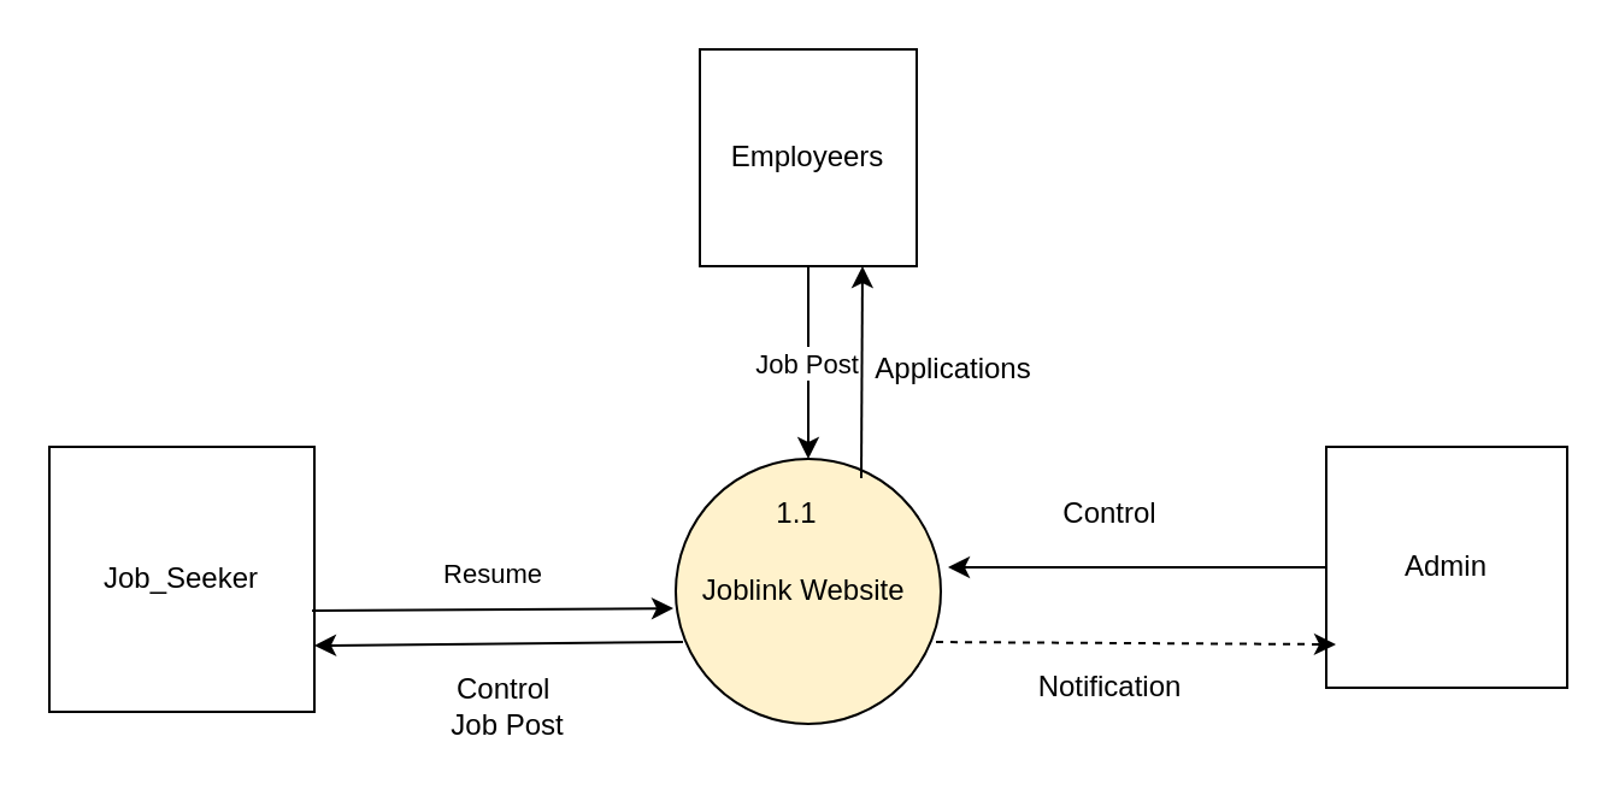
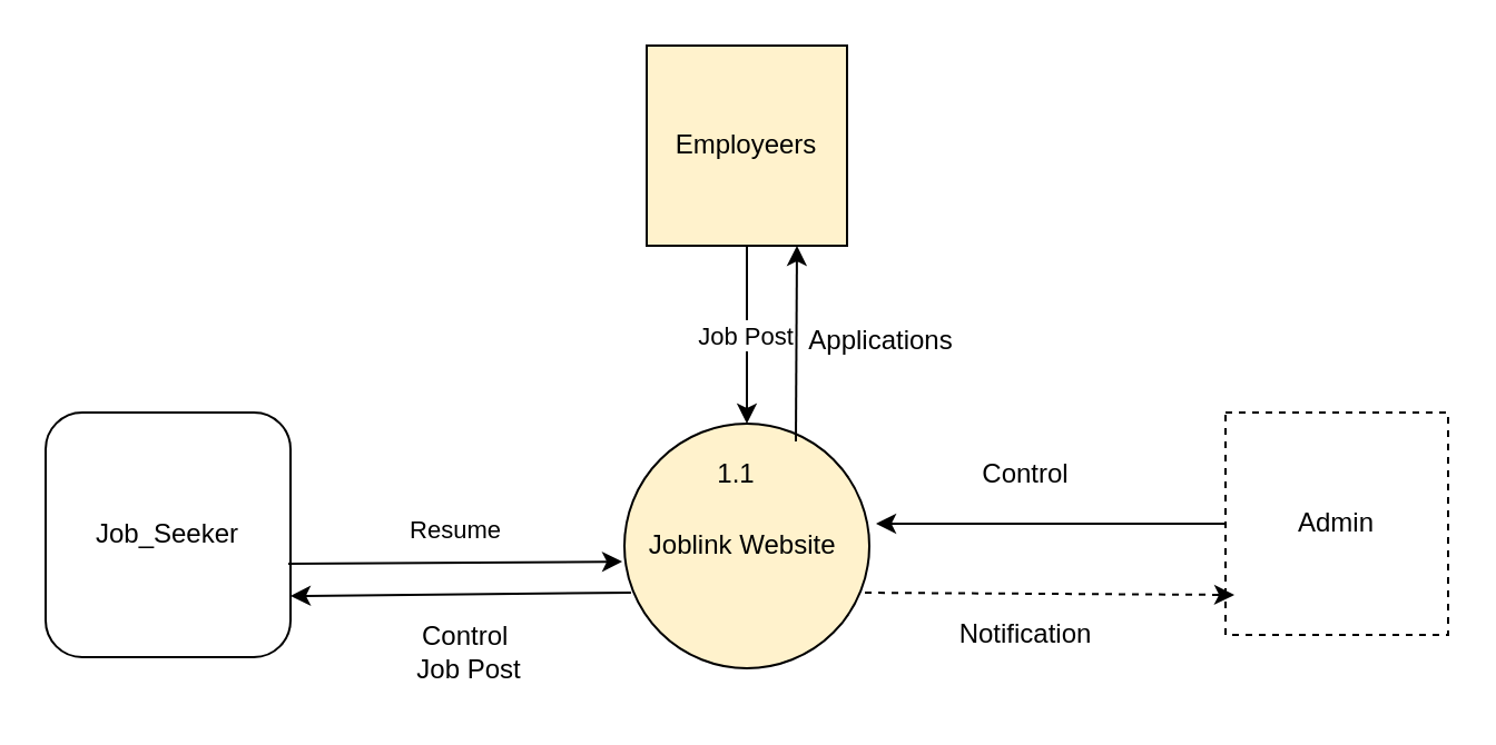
  <mxCell id="0" />
  <mxCell id="1" parent="0" />
  <mxCell id="2" value="Joblink Website&amp;nbsp;" style="ellipse;whiteSpace=wrap;html=1;aspect=fixed;fillColor=#fff2cc;" parent="1" vertex="1"><mxGeometry x="280" y="190" width="110" height="110" as="geometry" /></mxCell>
- <mxCell id="3" value="Job_Seeker" style="whiteSpace=wrap;html=1;aspect=fixed;" parent="1" vertex="1"><mxGeometry x="20" y="185" width="110" height="110" as="geometry" /></mxCell>
- <mxCell id="4" value="Admin" style="whiteSpace=wrap;html=1;aspect=fixed;" parent="1" vertex="1"><mxGeometry x="550" y="185" width="100" height="100" as="geometry" /></mxCell>
- <mxCell id="5" value="Employeers" style="whiteSpace=wrap;html=1;aspect=fixed;" parent="1" vertex="1"><mxGeometry x="290" y="20" width="90" height="90" as="geometry" /></mxCell>
+ <mxCell id="3" value="Job_Seeker" style="whiteSpace=wrap;html=1;aspect=fixed;rounded=1;" parent="1" vertex="1"><mxGeometry x="20" y="185" width="110" height="110" as="geometry" /></mxCell>
+ <mxCell id="4" value="Admin" style="whiteSpace=wrap;html=1;aspect=fixed;dashed=1;" parent="1" vertex="1"><mxGeometry x="550" y="185" width="100" height="100" as="geometry" /></mxCell>
+ <mxCell id="5" value="Employeers" style="whiteSpace=wrap;html=1;aspect=fixed;fillColor=#fff2cc;" parent="1" vertex="1"><mxGeometry x="290" y="20" width="90" height="90" as="geometry" /></mxCell>
  <mxCell id="6" value="" style="endArrow=classic;html=1;rounded=0;exitX=0.991;exitY=0.618;exitDx=0;exitDy=0;exitPerimeter=0;entryX=-0.009;entryY=0.564;entryDx=0;entryDy=0;entryPerimeter=0;" parent="1" source="3" target="2" edge="1"><mxGeometry width="50" height="50" relative="1" as="geometry"><mxPoint x="140" y="260" as="sourcePoint" /><mxPoint x="270" y="250" as="targetPoint" /></mxGeometry></mxCell>
  <mxCell id="7" value="Resume" style="edgeLabel;html=1;align=center;verticalAlign=middle;resizable=0;points=[];" parent="6" vertex="1" connectable="0"><mxGeometry x="-0.007" relative="1" as="geometry"><mxPoint y="-15" as="offset" /></mxGeometry></mxCell>
  <mxCell id="8" value="J" style="endArrow=classic;html=1;rounded=0;exitX=0.5;exitY=1;exitDx=0;exitDy=0;entryX=0.5;entryY=0;entryDx=0;entryDy=0;" parent="1" source="5" target="2" edge="1"><mxGeometry relative="1" as="geometry"><mxPoint x="290" y="220" as="sourcePoint" /><mxPoint x="390" y="220" as="targetPoint" /><Array as="points" /></mxGeometry></mxCell>
  <mxCell id="9" value="Job Post&amp;nbsp;" style="edgeLabel;resizable=0;html=1;;align=center;verticalAlign=middle;" parent="8" connectable="0" vertex="1"><mxGeometry relative="1" as="geometry" /></mxCell>
  <mxCell id="10" value="" style="endArrow=classic;html=1;rounded=0;exitX=0;exitY=0.5;exitDx=0;exitDy=0;" parent="1" source="4" edge="1"><mxGeometry width="50" height="50" relative="1" as="geometry"><mxPoint x="540" y="230" as="sourcePoint" /><mxPoint x="393" y="235" as="targetPoint" /></mxGeometry></mxCell>
  <mxCell id="11" value="Control" style="text;html=1;align=center;verticalAlign=middle;resizable=0;points=[];autosize=1;strokeColor=none;fillColor=none;" parent="1" vertex="1"><mxGeometry x="430" y="198" width="60" height="30" as="geometry" /></mxCell>
  <mxCell id="12" value="" style="endArrow=classic;html=1;rounded=0;entryX=0.75;entryY=1;entryDx=0;entryDy=0;exitX=0.7;exitY=0.073;exitDx=0;exitDy=0;exitPerimeter=0;" parent="1" source="2" target="5" edge="1"><mxGeometry width="50" height="50" relative="1" as="geometry"><mxPoint x="320" y="240" as="sourcePoint" /><mxPoint x="370" y="190" as="targetPoint" /></mxGeometry></mxCell>
  <mxCell id="13" value="Applications" style="text;html=1;align=center;verticalAlign=middle;resizable=0;points=[];autosize=1;strokeColor=none;fillColor=none;" parent="1" vertex="1"><mxGeometry x="350" y="138" width="90" height="30" as="geometry" /></mxCell>
  <mxCell id="14" value="" style="endArrow=classic;html=1;rounded=0;entryX=1;entryY=0.75;entryDx=0;entryDy=0;exitX=0.027;exitY=0.691;exitDx=0;exitDy=0;exitPerimeter=0;" parent="1" source="2" target="3" edge="1"><mxGeometry width="50" height="50" relative="1" as="geometry"><mxPoint x="320" y="240" as="sourcePoint" /><mxPoint x="370" y="190" as="targetPoint" /></mxGeometry></mxCell>
  <mxCell id="15" value="Control&amp;nbsp;&lt;div&gt;Job Post&lt;/div&gt;" style="text;html=1;align=center;verticalAlign=middle;resizable=0;points=[];autosize=1;strokeColor=none;fillColor=none;" parent="1" vertex="1"><mxGeometry x="175" y="273" width="70" height="40" as="geometry" /></mxCell>
  <mxCell id="16" value="" style="endArrow=classic;html=1;rounded=0;exitX=0.982;exitY=0.691;exitDx=0;exitDy=0;exitPerimeter=0;entryX=0.04;entryY=0.82;entryDx=0;entryDy=0;entryPerimeter=0;dashed=1;" parent="1" source="2" target="4" edge="1"><mxGeometry width="50" height="50" relative="1" as="geometry"><mxPoint x="320" y="240" as="sourcePoint" /><mxPoint x="540" y="270" as="targetPoint" /></mxGeometry></mxCell>
  <mxCell id="17" value="Notification" style="text;html=1;align=center;verticalAlign=middle;resizable=0;points=[];autosize=1;strokeColor=none;fillColor=none;" parent="1" vertex="1"><mxGeometry x="420" y="270" width="80" height="30" as="geometry" /></mxCell>
  <mxCell id="18" value="1.1" style="text;html=1;align=center;verticalAlign=middle;resizable=0;points=[];autosize=1;strokeColor=none;fillColor=none;" vertex="1" parent="1"><mxGeometry x="310" y="198" width="40" height="30" as="geometry" /></mxCell>
